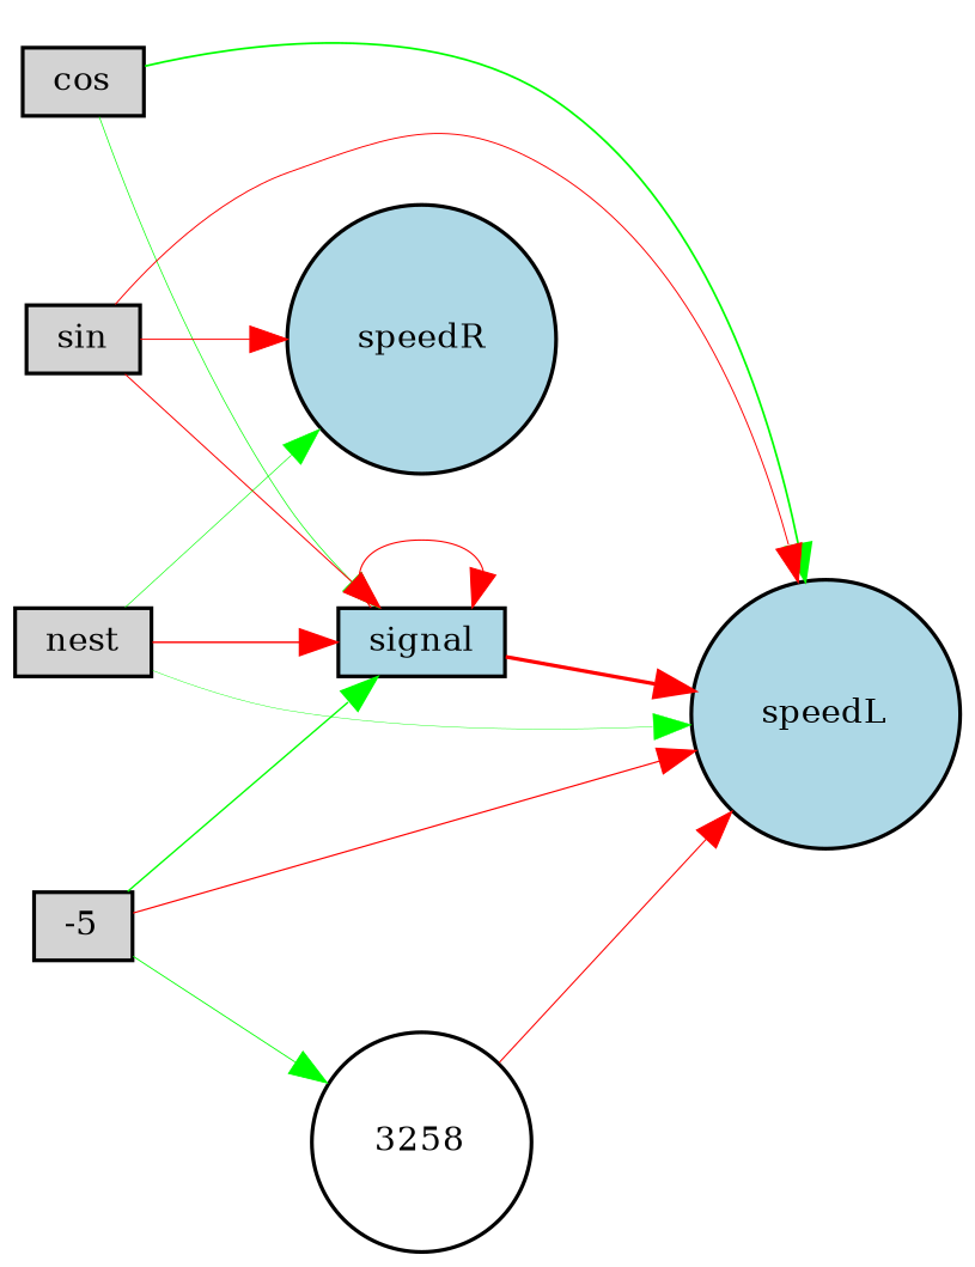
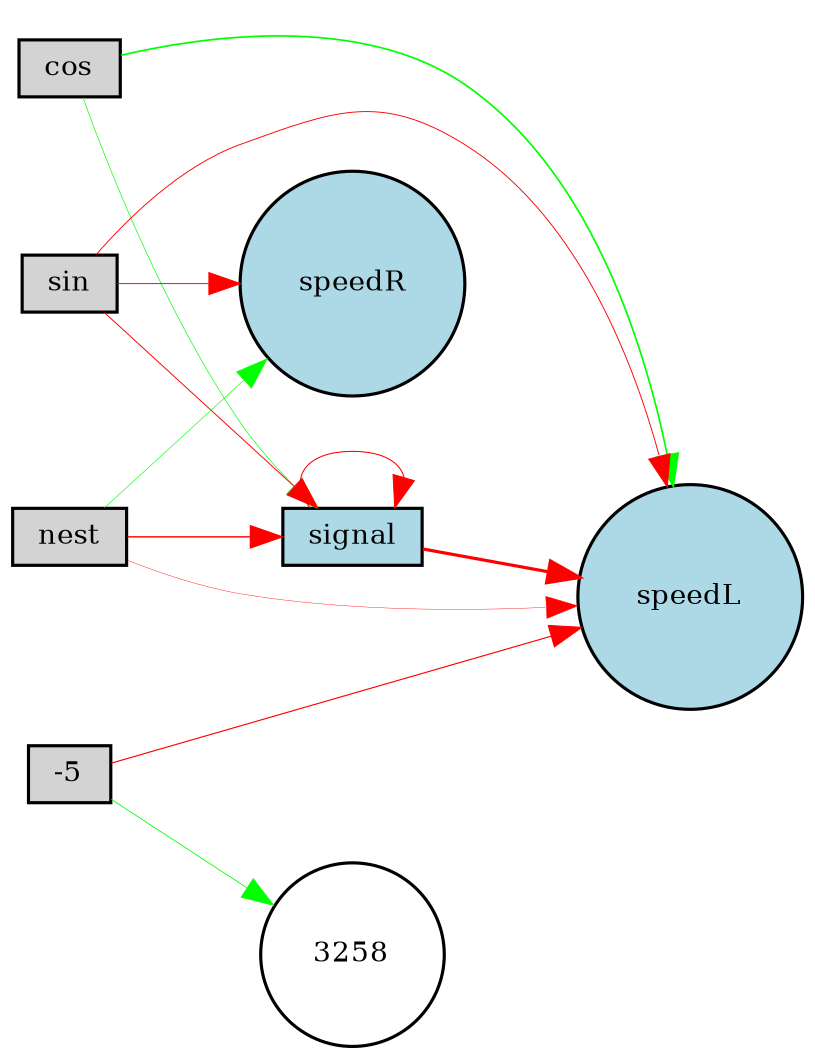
  digraph {
    rankdir=LR
    node [fillcolor=lightgray fontsize=9 shape=box style=filled]
    edge [color=red style=solid]
    cos [height=0.2 width=0.2]
    signal [fillcolor=lightblue height=0.2 width=0.2]
    speedL [fillcolor=lightblue height=0.2 shape=circle width=0.2]
    sin [height=0.2 width=0.2]
    speedR [fillcolor=lightblue height=0.2 shape=circle width=0.2]
    nest [height=0.2 width=0.2]
    -5 [height=0.2 width=0.2]
    n8 [fillcolor=white height=0.2 label=3258 shape=circle width=0.2]
    cos -> signal [color=green penwidth=0.21376982604702138]
    cos -> speedL [color=green penwidth=0.5373576711846281 style=bold]
    signal -> signal [penwidth=0.3336102431203979 style=bold]
    signal -> speedL [penwidth=1.0019723785482024]
    sin -> signal [penwidth=0.3044389213245514 style=bold]
    sin -> speedL [penwidth=0.29391179210289564]
    sin -> speedR [penwidth=0.29797290663438536 style=bold]
    nest -> signal [penwidth=0.4407819990906453 style=bold]
-   nest -> speedL [color=green penwidth=0.12681431542478613 style=bold]
+   nest -> speedL [penwidth=0.12681431542478613 style=bold]
    nest -> speedR [color=green penwidth=0.1942149946693815]
-   -5 -> signal [color=green penwidth=0.421415415735061]
    -5 -> speedL [penwidth=0.36252789450397216]
    -5 -> n8 [color=green penwidth=0.2604943313042574 style=bold]
-   n8 -> speedL [penwidth=0.32481665303236884]
  }
